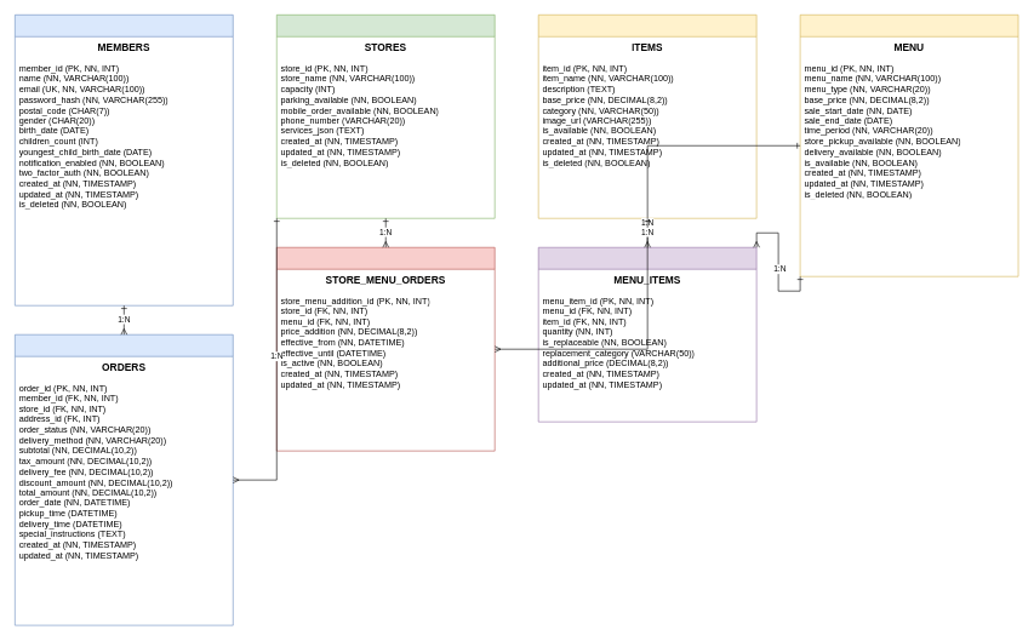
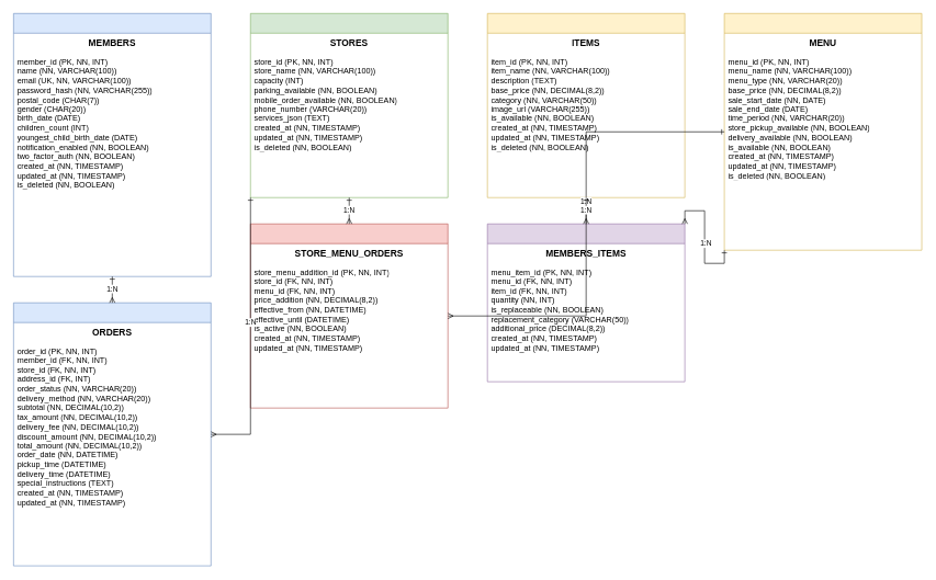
  <mxCell id="0" />
  <mxCell id="1" parent="0" />
  <mxCell id="2" value="" style="swimlane;fontStyle=0;childLayout=stackLayout;horizontal=1;startSize=30;horizontalStack=0;resizeParent=1;resizeParentMax=0;resizeLast=0;collapsible=1;marginBottom=0;whiteSpace=wrap;html=1;fillColor=#dae8fc;strokeColor=#6c8ebf;" vertex="1" parent="1"><mxGeometry x="20" y="20" width="300" height="400" as="geometry" /></mxCell>
  <mxCell id="3" value="MEMBERS" style="text;strokeColor=none;fillColor=none;align=center;verticalAlign=middle;spacingLeft=4;spacingRight=4;overflow=hidden;points=[[0,0.5],[1,0.5]];portConstraint=eastwest;rotatable=0;whiteSpace=wrap;html=1;fontStyle=1;fontSize=14;" vertex="1" parent="2"><mxGeometry y="30" width="300" height="30" as="geometry" /></mxCell>
  <mxCell id="4" value="member_id (PK, NN, INT)&lt;br&gt;name (NN, VARCHAR(100))&lt;br&gt;email (UK, NN, VARCHAR(100))&lt;br&gt;password_hash (NN, VARCHAR(255))&lt;br&gt;postal_code (CHAR(7))&lt;br&gt;gender (CHAR(20))&lt;br&gt;birth_date (DATE)&lt;br&gt;children_count (INT)&lt;br&gt;youngest_child_birth_date (DATE)&lt;br&gt;notification_enabled (NN, BOOLEAN)&lt;br&gt;two_factor_auth (NN, BOOLEAN)&lt;br&gt;created_at (NN, TIMESTAMP)&lt;br&gt;updated_at (NN, TIMESTAMP)&lt;br&gt;is_deleted (NN, BOOLEAN)" style="text;strokeColor=none;fillColor=none;align=left;verticalAlign=top;spacingLeft=4;spacingRight=4;overflow=hidden;points=[[0,0.5],[1,0.5]];portConstraint=eastwest;rotatable=0;whiteSpace=wrap;html=1;" vertex="1" parent="2"><mxGeometry y="60" width="300" height="340" as="geometry" /></mxCell>
  <mxCell id="5" value="" style="swimlane;fontStyle=0;childLayout=stackLayout;horizontal=1;startSize=30;horizontalStack=0;resizeParent=1;resizeParentMax=0;resizeLast=0;collapsible=1;marginBottom=0;whiteSpace=wrap;html=1;fillColor=#d5e8d4;strokeColor=#82b366;" vertex="1" parent="1"><mxGeometry x="380" y="20" width="300" height="280" as="geometry" /></mxCell>
  <mxCell id="6" value="STORES" style="text;strokeColor=none;fillColor=none;align=center;verticalAlign=middle;spacingLeft=4;spacingRight=4;overflow=hidden;points=[[0,0.5],[1,0.5]];portConstraint=eastwest;rotatable=0;whiteSpace=wrap;html=1;fontStyle=1;fontSize=14;" vertex="1" parent="5"><mxGeometry y="30" width="300" height="30" as="geometry" /></mxCell>
  <mxCell id="7" value="store_id (PK, NN, INT)&lt;br&gt;store_name (NN, VARCHAR(100))&lt;br&gt;capacity (INT)&lt;br&gt;parking_available (NN, BOOLEAN)&lt;br&gt;mobile_order_available (NN, BOOLEAN)&lt;br&gt;phone_number (VARCHAR(20))&lt;br&gt;services_json (TEXT)&lt;br&gt;created_at (NN, TIMESTAMP)&lt;br&gt;updated_at (NN, TIMESTAMP)&lt;br&gt;is_deleted (NN, BOOLEAN)" style="text;strokeColor=none;fillColor=none;align=left;verticalAlign=top;spacingLeft=4;spacingRight=4;overflow=hidden;points=[[0,0.5],[1,0.5]];portConstraint=eastwest;rotatable=0;whiteSpace=wrap;html=1;" vertex="1" parent="5"><mxGeometry y="60" width="300" height="220" as="geometry" /></mxCell>
  <mxCell id="8" value="" style="swimlane;fontStyle=0;childLayout=stackLayout;horizontal=1;startSize=30;horizontalStack=0;resizeParent=1;resizeParentMax=0;resizeLast=0;collapsible=1;marginBottom=0;whiteSpace=wrap;html=1;fillColor=#fff2cc;strokeColor=#d6b656;" vertex="1" parent="1"><mxGeometry x="740" y="20" width="300" height="280" as="geometry" /></mxCell>
  <mxCell id="9" value="ITEMS" style="text;strokeColor=none;fillColor=none;align=center;verticalAlign=middle;spacingLeft=4;spacingRight=4;overflow=hidden;points=[[0,0.5],[1,0.5]];portConstraint=eastwest;rotatable=0;whiteSpace=wrap;html=1;fontStyle=1;fontSize=14;" vertex="1" parent="8"><mxGeometry y="30" width="300" height="30" as="geometry" /></mxCell>
  <mxCell id="10" value="item_id (PK, NN, INT)&lt;br&gt;item_name (NN, VARCHAR(100))&lt;br&gt;description (TEXT)&lt;br&gt;base_price (NN, DECIMAL(8,2))&lt;br&gt;category (NN, VARCHAR(50))&lt;br&gt;image_url (VARCHAR(255))&lt;br&gt;is_available (NN, BOOLEAN)&lt;br&gt;created_at (NN, TIMESTAMP)&lt;br&gt;updated_at (NN, TIMESTAMP)&lt;br&gt;is_deleted (NN, BOOLEAN)" style="text;strokeColor=none;fillColor=none;align=left;verticalAlign=top;spacingLeft=4;spacingRight=4;overflow=hidden;points=[[0,0.5],[1,0.5]];portConstraint=eastwest;rotatable=0;whiteSpace=wrap;html=1;" vertex="1" parent="8"><mxGeometry y="60" width="300" height="220" as="geometry" /></mxCell>
  <mxCell id="11" value="" style="swimlane;fontStyle=0;childLayout=stackLayout;horizontal=1;startSize=30;horizontalStack=0;resizeParent=1;resizeParentMax=0;resizeLast=0;collapsible=1;marginBottom=0;whiteSpace=wrap;html=1;fillColor=#fff2cc;strokeColor=#d6b656;" vertex="1" parent="1"><mxGeometry x="1100" y="20" width="300" height="360" as="geometry" /></mxCell>
  <mxCell id="12" value="MENU" style="text;strokeColor=none;fillColor=none;align=center;verticalAlign=middle;spacingLeft=4;spacingRight=4;overflow=hidden;points=[[0,0.5],[1,0.5]];portConstraint=eastwest;rotatable=0;whiteSpace=wrap;html=1;fontStyle=1;fontSize=14;" vertex="1" parent="11"><mxGeometry y="30" width="300" height="30" as="geometry" /></mxCell>
  <mxCell id="13" value="menu_id (PK, NN, INT)&lt;br&gt;menu_name (NN, VARCHAR(100))&lt;br&gt;menu_type (NN, VARCHAR(20))&lt;br&gt;base_price (NN, DECIMAL(8,2))&lt;br&gt;sale_start_date (NN, DATE)&lt;br&gt;sale_end_date (DATE)&lt;br&gt;time_period (NN, VARCHAR(20))&lt;br&gt;store_pickup_available (NN, BOOLEAN)&lt;br&gt;delivery_available (NN, BOOLEAN)&lt;br&gt;is_available (NN, BOOLEAN)&lt;br&gt;created_at (NN, TIMESTAMP)&lt;br&gt;updated_at (NN, TIMESTAMP)&lt;br&gt;is_deleted (NN, BOOLEAN)" style="text;strokeColor=none;fillColor=none;align=left;verticalAlign=top;spacingLeft=4;spacingRight=4;overflow=hidden;points=[[0,0.5],[1,0.5]];portConstraint=eastwest;rotatable=0;whiteSpace=wrap;html=1;" vertex="1" parent="11"><mxGeometry y="60" width="300" height="300" as="geometry" /></mxCell>
  <mxCell id="14" value="" style="swimlane;fontStyle=0;childLayout=stackLayout;horizontal=1;startSize=30;horizontalStack=0;resizeParent=1;resizeParentMax=0;resizeLast=0;collapsible=1;marginBottom=0;whiteSpace=wrap;html=1;fillColor=#e1d5e7;strokeColor=#9673a6;" vertex="1" parent="1"><mxGeometry x="740" y="340" width="300" height="240" as="geometry" /></mxCell>
- <mxCell id="15" value="MENU_ITEMS" style="text;strokeColor=none;fillColor=none;align=center;verticalAlign=middle;spacingLeft=4;spacingRight=4;overflow=hidden;points=[[0,0.5],[1,0.5]];portConstraint=eastwest;rotatable=0;whiteSpace=wrap;html=1;fontStyle=1;fontSize=14;" vertex="1" parent="14"><mxGeometry y="30" width="300" height="30" as="geometry" /></mxCell>
+ <mxCell id="15" value="MEMBERS_ITEMS" style="text;strokeColor=none;fillColor=none;align=center;verticalAlign=middle;spacingLeft=4;spacingRight=4;overflow=hidden;points=[[0,0.5],[1,0.5]];portConstraint=eastwest;rotatable=0;whiteSpace=wrap;html=1;fontStyle=1;fontSize=14;" vertex="1" parent="14"><mxGeometry y="30" width="300" height="30" as="geometry" /></mxCell>
  <mxCell id="16" value="menu_item_id (PK, NN, INT)&lt;br&gt;menu_id (FK, NN, INT)&lt;br&gt;item_id (FK, NN, INT)&lt;br&gt;quantity (NN, INT)&lt;br&gt;is_replaceable (NN, BOOLEAN)&lt;br&gt;replacement_category (VARCHAR(50))&lt;br&gt;additional_price (DECIMAL(8,2))&lt;br&gt;created_at (NN, TIMESTAMP)&lt;br&gt;updated_at (NN, TIMESTAMP)" style="text;strokeColor=none;fillColor=none;align=left;verticalAlign=top;spacingLeft=4;spacingRight=4;overflow=hidden;points=[[0,0.5],[1,0.5]];portConstraint=eastwest;rotatable=0;whiteSpace=wrap;html=1;" vertex="1" parent="14"><mxGeometry y="60" width="300" height="180" as="geometry" /></mxCell>
  <mxCell id="17" value="" style="swimlane;fontStyle=0;childLayout=stackLayout;horizontal=1;startSize=30;horizontalStack=0;resizeParent=1;resizeParentMax=0;resizeLast=0;collapsible=1;marginBottom=0;whiteSpace=wrap;html=1;fillColor=#f8cecc;strokeColor=#b85450;" vertex="1" parent="1"><mxGeometry x="380" y="340" width="300" height="280" as="geometry" /></mxCell>
  <mxCell id="18" value="STORE_MENU_ORDERS" style="text;strokeColor=none;fillColor=none;align=center;verticalAlign=middle;spacingLeft=4;spacingRight=4;overflow=hidden;points=[[0,0.5],[1,0.5]];portConstraint=eastwest;rotatable=0;whiteSpace=wrap;html=1;fontStyle=1;fontSize=14;" vertex="1" parent="17"><mxGeometry y="30" width="300" height="30" as="geometry" /></mxCell>
  <mxCell id="19" value="store_menu_addition_id (PK, NN, INT)&lt;br&gt;store_id (FK, NN, INT)&lt;br&gt;menu_id (FK, NN, INT)&lt;br&gt;price_addition (NN, DECIMAL(8,2))&lt;br&gt;effective_from (NN, DATETIME)&lt;br&gt;effective_until (DATETIME)&lt;br&gt;is_active (NN, BOOLEAN)&lt;br&gt;created_at (NN, TIMESTAMP)&lt;br&gt;updated_at (NN, TIMESTAMP)" style="text;strokeColor=none;fillColor=none;align=left;verticalAlign=top;spacingLeft=4;spacingRight=4;overflow=hidden;points=[[0,0.5],[1,0.5]];portConstraint=eastwest;rotatable=0;whiteSpace=wrap;html=1;" vertex="1" parent="17"><mxGeometry y="60" width="300" height="220" as="geometry" /></mxCell>
  <mxCell id="20" value="" style="swimlane;fontStyle=0;childLayout=stackLayout;horizontal=1;startSize=30;horizontalStack=0;resizeParent=1;resizeParentMax=0;resizeLast=0;collapsible=1;marginBottom=0;whiteSpace=wrap;html=1;fillColor=#dae8fc;strokeColor=#6c8ebf;" vertex="1" parent="1"><mxGeometry x="20" y="460" width="300" height="400" as="geometry" /></mxCell>
  <mxCell id="21" value="ORDERS" style="text;strokeColor=none;fillColor=none;align=center;verticalAlign=middle;spacingLeft=4;spacingRight=4;overflow=hidden;points=[[0,0.5],[1,0.5]];portConstraint=eastwest;rotatable=0;whiteSpace=wrap;html=1;fontStyle=1;fontSize=14;" vertex="1" parent="20"><mxGeometry y="30" width="300" height="30" as="geometry" /></mxCell>
  <mxCell id="22" value="order_id (PK, NN, INT)&lt;br&gt;member_id (FK, NN, INT)&lt;br&gt;store_id (FK, NN, INT)&lt;br&gt;address_id (FK, INT)&lt;br&gt;order_status (NN, VARCHAR(20))&lt;br&gt;delivery_method (NN, VARCHAR(20))&lt;br&gt;subtotal (NN, DECIMAL(10,2))&lt;br&gt;tax_amount (NN, DECIMAL(10,2))&lt;br&gt;delivery_fee (NN, DECIMAL(10,2))&lt;br&gt;discount_amount (NN, DECIMAL(10,2))&lt;br&gt;total_amount (NN, DECIMAL(10,2))&lt;br&gt;order_date (NN, DATETIME)&lt;br&gt;pickup_time (DATETIME)&lt;br&gt;delivery_time (DATETIME)&lt;br&gt;special_instructions (TEXT)&lt;br&gt;created_at (NN, TIMESTAMP)&lt;br&gt;updated_at (NN, TIMESTAMP)" style="text;strokeColor=none;fillColor=none;align=left;verticalAlign=top;spacingLeft=4;spacingRight=4;overflow=hidden;points=[[0,0.5],[1,0.5]];portConstraint=eastwest;rotatable=0;whiteSpace=wrap;html=1;" vertex="1" parent="20"><mxGeometry y="60" width="300" height="340" as="geometry" /></mxCell>
  <mxCell id="23" style="edgeStyle=orthogonalEdgeStyle;rounded=0;orthogonalLoop=1;jettySize=auto;html=1;exitX=0.5;exitY=1;exitDx=0;exitDy=0;entryX=0.5;entryY=0;entryDx=0;entryDy=0;endArrow=ERmany;startArrow=ERone;startFill=0;endFill=0;" edge="1" parent="1" source="2" target="20"><mxGeometry relative="1" as="geometry" /></mxCell>
  <mxCell id="24" value="1:N" style="edgeLabel;html=1;align=center;verticalAlign=middle;resizable=0;points=[];" vertex="1" connectable="0" parent="23"><mxGeometry x="-0.1" y="-1" relative="1" as="geometry"><mxPoint as="offset" /></mxGeometry></mxCell>
  <mxCell id="25" style="edgeStyle=orthogonalEdgeStyle;rounded=0;orthogonalLoop=1;jettySize=auto;html=1;exitX=0;exitY=1;exitDx=0;exitDy=0;entryX=1;entryY=0.5;entryDx=0;entryDy=0;endArrow=ERmany;startArrow=ERone;startFill=0;endFill=0;" edge="1" parent="1" source="5" target="20"><mxGeometry relative="1" as="geometry" /></mxCell>
  <mxCell id="26" value="1:N" style="edgeLabel;html=1;align=center;verticalAlign=middle;resizable=0;points=[];" vertex="1" connectable="0" parent="25"><mxGeometry x="-0.1" y="-1" relative="1" as="geometry"><mxPoint as="offset" /></mxGeometry></mxCell>
  <mxCell id="27" style="edgeStyle=orthogonalEdgeStyle;rounded=0;orthogonalLoop=1;jettySize=auto;html=1;exitX=0.5;exitY=1;exitDx=0;exitDy=0;entryX=0.5;entryY=0;entryDx=0;entryDy=0;endArrow=ERmany;startArrow=ERone;startFill=0;endFill=0;" edge="1" parent="1" source="5" target="17"><mxGeometry relative="1" as="geometry" /></mxCell>
  <mxCell id="28" value="1:N" style="edgeLabel;html=1;align=center;verticalAlign=middle;resizable=0;points=[];" vertex="1" connectable="0" parent="27"><mxGeometry x="-0.1" y="-1" relative="1" as="geometry"><mxPoint as="offset" /></mxGeometry></mxCell>
  <mxCell id="29" style="edgeStyle=orthogonalEdgeStyle;rounded=0;orthogonalLoop=1;jettySize=auto;html=1;exitX=0;exitY=0.5;exitDx=0;exitDy=0;entryX=1;entryY=0.5;entryDx=0;entryDy=0;endArrow=ERmany;startArrow=ERone;startFill=0;endFill=0;" edge="1" parent="1" source="11" target="17"><mxGeometry relative="1" as="geometry" /></mxCell>
  <mxCell id="30" value="1:N" style="edgeLabel;html=1;align=center;verticalAlign=middle;resizable=0;points=[];" vertex="1" connectable="0" parent="29"><mxGeometry x="-0.1" y="-1" relative="1" as="geometry"><mxPoint as="offset" /></mxGeometry></mxCell>
  <mxCell id="31" style="edgeStyle=orthogonalEdgeStyle;rounded=0;orthogonalLoop=1;jettySize=auto;html=1;exitX=0;exitY=1;exitDx=0;exitDy=0;entryX=1;entryY=0;entryDx=0;entryDy=0;endArrow=ERmany;startArrow=ERone;startFill=0;endFill=0;" edge="1" parent="1" source="11" target="14"><mxGeometry relative="1" as="geometry" /></mxCell>
  <mxCell id="32" value="1:N" style="edgeLabel;html=1;align=center;verticalAlign=middle;resizable=0;points=[];" vertex="1" connectable="0" parent="31"><mxGeometry x="-0.1" y="-1" relative="1" as="geometry"><mxPoint as="offset" /></mxGeometry></mxCell>
  <mxCell id="33" style="edgeStyle=orthogonalEdgeStyle;rounded=0;orthogonalLoop=1;jettySize=auto;html=1;exitX=0.5;exitY=1;exitDx=0;exitDy=0;entryX=0.5;entryY=0;entryDx=0;entryDy=0;endArrow=ERmany;startArrow=ERone;startFill=0;endFill=0;" edge="1" parent="1" source="8" target="14"><mxGeometry relative="1" as="geometry" /></mxCell>
  <mxCell id="34" value="1:N" style="edgeLabel;html=1;align=center;verticalAlign=middle;resizable=0;points=[];" vertex="1" connectable="0" parent="33"><mxGeometry x="-0.1" y="-1" relative="1" as="geometry"><mxPoint as="offset" /></mxGeometry></mxCell>
